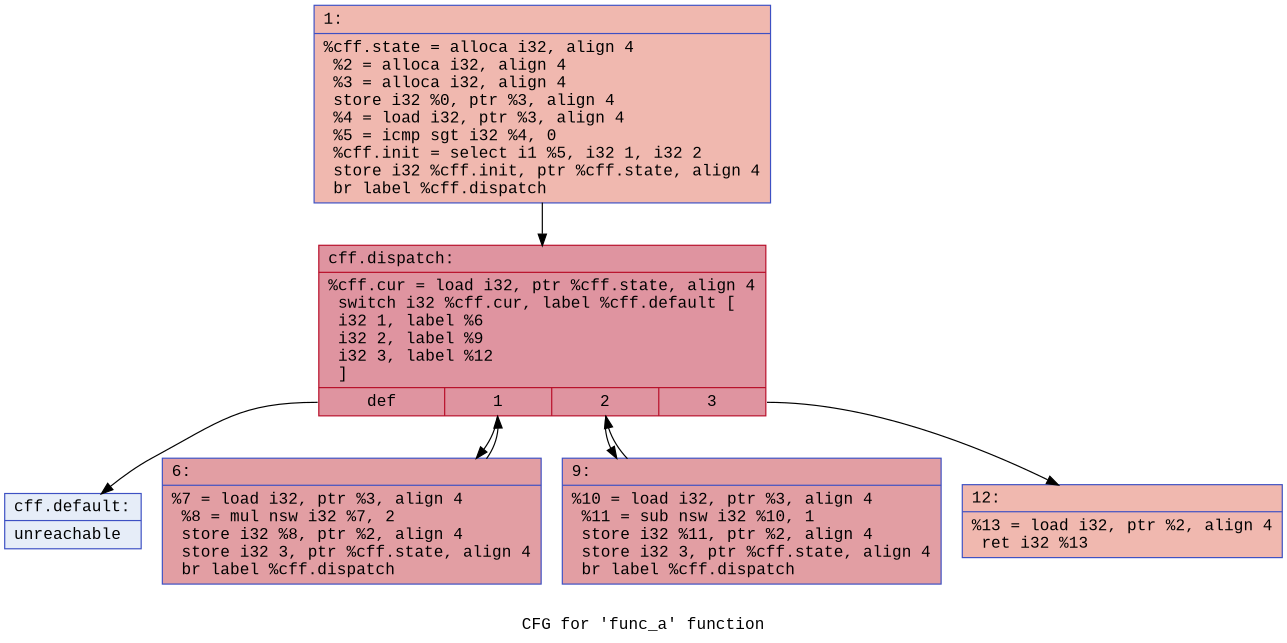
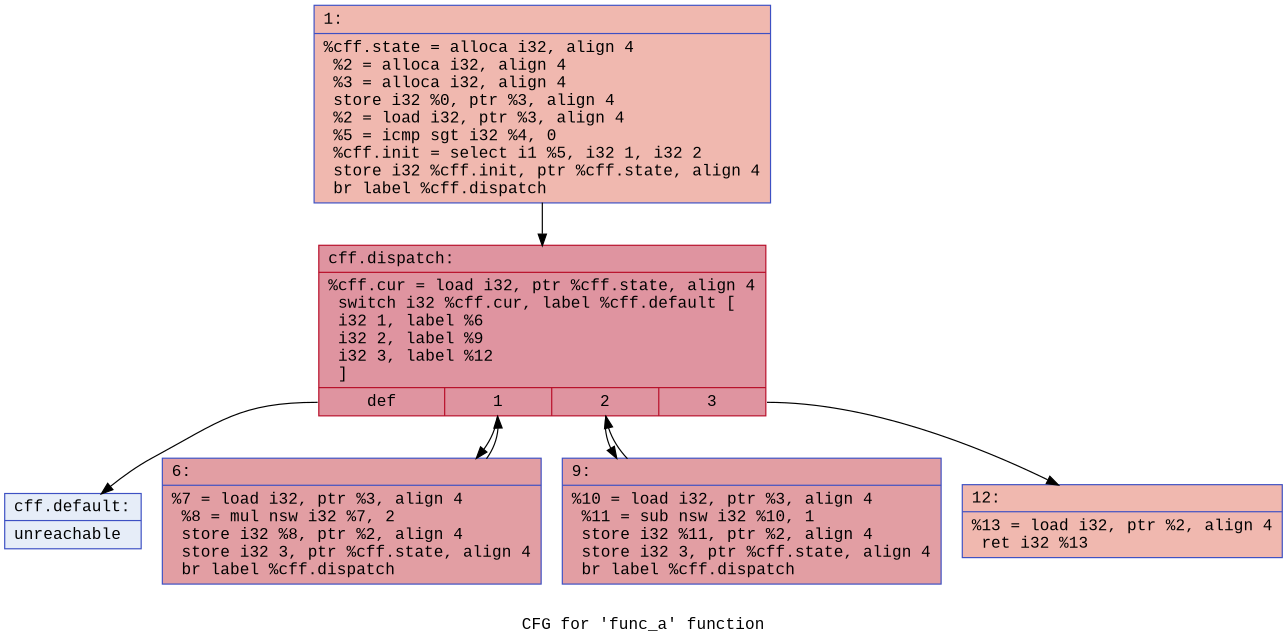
  digraph {
    label="CFG for 'func_a' function"
    fontname="Liberation Mono"
    node [color="#3d50c3ff" fillcolor="#dc5d4a70" fontname="Liberation Mono" shape=record style=filled]
    edge [fontname="Liberation Mono"]
-   n1 [label="{1:\l|  %cff.state = alloca i32, align 4\l  %2 = alloca i32, align 4\l  %3 = alloca i32, align 4\l  store i32 %0, ptr %3, align 4\l  %4 = load i32, ptr %3, align 4\l  %5 = icmp sgt i32 %4, 0\l  %cff.init = select i1 %5, i32 1, i32 2\l  store i32 %cff.init, ptr %cff.state, align 4\l  br label %cff.dispatch\l}"]
+   n1 [label="{1:\l|  %cff.state = alloca i32, align 4\l  %2 = alloca i32, align 4\l  %3 = alloca i32, align 4\l  store i32 %0, ptr %3, align 4\l  %2 = load i32, ptr %3, align 4\l  %5 = icmp sgt i32 %4, 0\l  %cff.init = select i1 %5, i32 1, i32 2\l  store i32 %cff.init, ptr %cff.state, align 4\l  br label %cff.dispatch\l}"]
    n2 [color="#b70d28ff" fillcolor="#b70d2870" label="{cff.dispatch:\l|  %cff.cur = load i32, ptr %cff.state, align 4\l  switch i32 %cff.cur, label %cff.default [\l    i32 1, label %6\l    i32 2, label %9\l    i32 3, label %12\l  ]\l|{<s0>def|<s1>1|<s2>2|<s3>3}}"]
    n3 [fillcolor="#be242e70" label="{6:\l|  %7 = load i32, ptr %3, align 4\l  %8 = mul nsw i32 %7, 2\l  store i32 %8, ptr %2, align 4\l  store i32 3, ptr %cff.state, align 4\l  br label %cff.dispatch\l}"]
    n4 [fillcolor="#be242e70" label="{9:\l|  %10 = load i32, ptr %3, align 4\l  %11 = sub nsw i32 %10, 1\l  store i32 %11, ptr %2, align 4\l  store i32 3, ptr %cff.state, align 4\l  br label %cff.dispatch\l}"]
    n5 [label="{12:\l|  %13 = load i32, ptr %2, align 4\l  ret i32 %13\l}"]
    n6 [fillcolor="#c7d7f070" label="{cff.default:\l|  unreachable\l}"]
    n1 -> n2
    n2 -> n3 [tailport=s1]
    n2 -> n4 [tailport=s2]
    n2 -> n5 [tailport=s3]
    n2 -> n6 [tailport=s0]
    n3 -> n2
    n4 -> n2
  }
